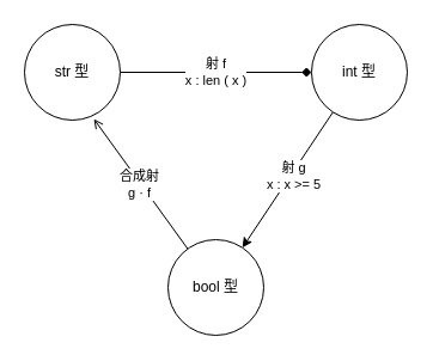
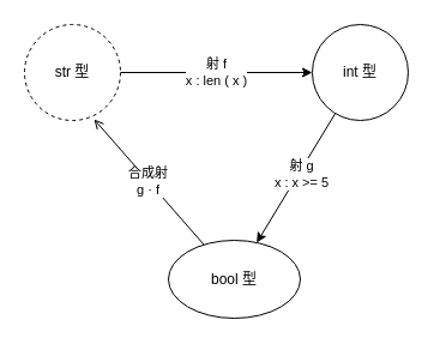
  <mxCell id="0" />
  <mxCell id="1" parent="0" />
- <mxCell id="2" value="" style="edgeStyle=orthogonalEdgeStyle;rounded=0;orthogonalLoop=1;jettySize=auto;html=1;endArrow=diamond;" edge="1" parent="1" source="4" target="7"><mxGeometry relative="1" as="geometry" /></mxCell>
+ <mxCell id="2" value="" style="edgeStyle=orthogonalEdgeStyle;rounded=0;orthogonalLoop=1;jettySize=auto;html=1;" edge="1" parent="1" source="4" target="7"><mxGeometry relative="1" as="geometry" /></mxCell>
  <mxCell id="3" value="射 f&lt;br&gt;x : len ( x )" style="edgeLabel;html=1;align=center;verticalAlign=middle;resizable=0;points=[];" vertex="1" connectable="0" parent="2"><mxGeometry x="-0.013" y="1" relative="1" as="geometry"><mxPoint as="offset" /></mxGeometry></mxCell>
- <mxCell id="4" value="str 型" style="ellipse;whiteSpace=wrap;html=1;aspect=fixed;" vertex="1" parent="1"><mxGeometry x="20" y="20" width="80" height="80" as="geometry" /></mxCell>
+ <mxCell id="4" value="str 型" style="ellipse;whiteSpace=wrap;html=1;aspect=fixed;dashed=1;" vertex="1" parent="1"><mxGeometry x="20" y="20" width="80" height="80" as="geometry" /></mxCell>
  <mxCell id="5" value="" style="rounded=0;orthogonalLoop=1;jettySize=auto;html=1;elbow=vertical;" edge="1" parent="1" source="7" target="10"><mxGeometry relative="1" as="geometry" /></mxCell>
  <mxCell id="6" value="射 g&lt;br&gt;x : x &amp;gt;= 5" style="edgeLabel;html=1;align=center;verticalAlign=middle;resizable=0;points=[];" vertex="1" connectable="0" parent="5"><mxGeometry x="-0.077" y="2" relative="1" as="geometry"><mxPoint as="offset" /></mxGeometry></mxCell>
  <mxCell id="7" value="int 型" style="ellipse;whiteSpace=wrap;html=1;aspect=fixed;" vertex="1" parent="1"><mxGeometry x="260" y="20" width="80" height="80" as="geometry" /></mxCell>
  <mxCell id="8" style="edgeStyle=none;rounded=0;orthogonalLoop=1;jettySize=auto;html=1;entryX=0.725;entryY=0.988;entryDx=0;entryDy=0;entryPerimeter=0;elbow=vertical;endArrow=open;" edge="1" parent="1" source="10" target="4"><mxGeometry relative="1" as="geometry" /></mxCell>
  <mxCell id="9" value="合成射&lt;br&gt;g · f" style="edgeLabel;html=1;align=center;verticalAlign=middle;resizable=0;points=[];" vertex="1" connectable="0" parent="8"><mxGeometry x="0.015" y="1" relative="1" as="geometry"><mxPoint as="offset" /></mxGeometry></mxCell>
- <mxCell id="10" value="bool&amp;nbsp;型" style="ellipse;whiteSpace=wrap;html=1;aspect=fixed;" vertex="1" parent="1"><mxGeometry x="140" y="200" width="80" height="80" as="geometry" /></mxCell>
+ <mxCell id="10" value="bool&amp;nbsp;型" style="ellipse;whiteSpace=wrap;html=1;aspect=fixed;" vertex="1" parent="1"><mxGeometry x="140" y="200" width="110" height="65" as="geometry" /></mxCell>
